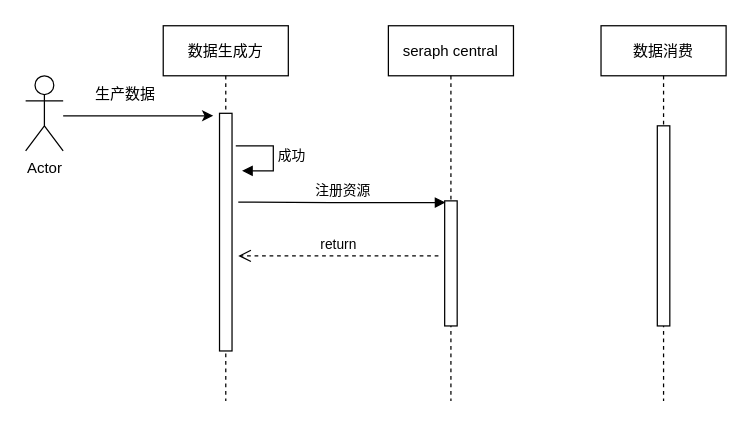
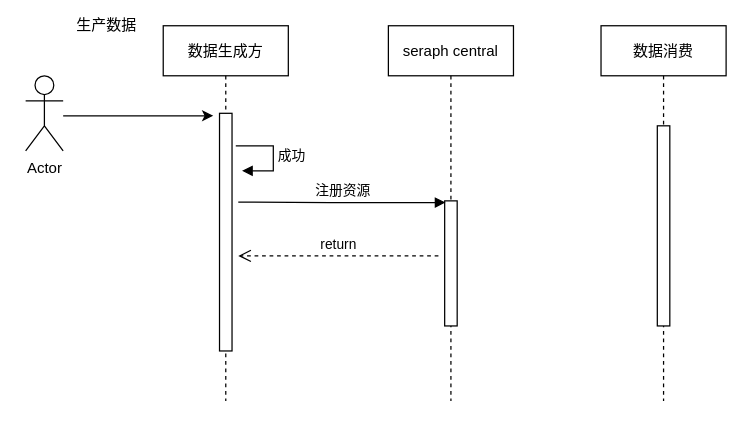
  <mxCell id="0" />
  <mxCell id="1" parent="0" />
  <mxCell id="2" value="数据生成方" style="shape=umlLifeline;perimeter=lifelinePerimeter;container=1;collapsible=0;recursiveResize=0;rounded=0;shadow=0;strokeWidth=1;" parent="1" vertex="1"><mxGeometry x="130" y="20" width="100" height="300" as="geometry" /></mxCell>
  <mxCell id="3" value="" style="points=[];perimeter=orthogonalPerimeter;rounded=0;shadow=0;strokeWidth=1;" parent="2" vertex="1"><mxGeometry x="45" y="70" width="10" height="190" as="geometry" /></mxCell>
  <mxCell id="4" value="seraph central" style="shape=umlLifeline;perimeter=lifelinePerimeter;container=1;collapsible=0;recursiveResize=0;rounded=0;shadow=0;strokeWidth=1;" parent="1" vertex="1"><mxGeometry x="310" y="20" width="100" height="300" as="geometry" /></mxCell>
  <mxCell id="5" value="" style="points=[];perimeter=orthogonalPerimeter;rounded=0;shadow=0;strokeWidth=1;" parent="4" vertex="1"><mxGeometry x="45" y="140" width="10" height="100" as="geometry" /></mxCell>
  <mxCell id="6" value="数据消费" style="shape=umlLifeline;perimeter=lifelinePerimeter;container=1;collapsible=0;recursiveResize=0;rounded=0;shadow=0;strokeWidth=1;" vertex="1" parent="1"><mxGeometry x="480" y="20" width="100" height="300" as="geometry" /></mxCell>
  <mxCell id="7" value="" style="points=[];perimeter=orthogonalPerimeter;rounded=0;shadow=0;strokeWidth=1;" vertex="1" parent="6"><mxGeometry x="45" y="80" width="10" height="160" as="geometry" /></mxCell>
  <mxCell id="8" value="Actor" style="shape=umlActor;verticalLabelPosition=bottom;verticalAlign=top;html=1;outlineConnect=0;" vertex="1" parent="1"><mxGeometry x="20" y="60" width="30" height="60" as="geometry" /></mxCell>
- <mxCell id="9" value="生产数据" style="text;html=1;strokeColor=none;fillColor=none;align=center;verticalAlign=middle;whiteSpace=wrap;rounded=0;" vertex="1" parent="1"><mxGeometry x="70" y="65" width="60" height="20" as="geometry" /></mxCell>
+ <mxCell id="9" value="生产数据" style="text;html=1;strokeColor=none;fillColor=none;align=center;verticalAlign=middle;whiteSpace=wrap;rounded=0;" vertex="1" parent="1"><mxGeometry x="55" y="10" width="60" height="20" as="geometry" /></mxCell>
  <mxCell id="10" value="" style="endArrow=classic;html=1;" edge="1" parent="1"><mxGeometry relative="1" as="geometry"><mxPoint x="50" y="92" as="sourcePoint" /><mxPoint x="170" y="92" as="targetPoint" /></mxGeometry></mxCell>
  <mxCell id="11" value="成功" style="edgeStyle=orthogonalEdgeStyle;html=1;align=left;spacingLeft=2;endArrow=block;rounded=0;entryX=1;entryY=0;" edge="1" parent="1"><mxGeometry relative="1" as="geometry"><mxPoint x="188" y="116" as="sourcePoint" /><Array as="points"><mxPoint x="218" y="116" /></Array><mxPoint x="193" y="136" as="targetPoint" /></mxGeometry></mxCell>
  <mxCell id="12" value="" style="endArrow=block;endFill=1;html=1;edgeStyle=orthogonalEdgeStyle;align=left;verticalAlign=top;entryX=0.067;entryY=0.013;entryDx=0;entryDy=0;entryPerimeter=0;" edge="1" parent="1" target="5"><mxGeometry x="-1" y="-19" relative="1" as="geometry"><mxPoint x="190" y="161" as="sourcePoint" /><mxPoint x="350" y="160" as="targetPoint" /><mxPoint as="offset" /></mxGeometry></mxCell>
  <mxCell id="13" value="注册资源" style="edgeLabel;resizable=0;html=1;align=left;verticalAlign=bottom;" connectable="0" vertex="1" parent="12"><mxGeometry x="-1" relative="1" as="geometry"><mxPoint x="60" y="-1" as="offset" /></mxGeometry></mxCell>
  <mxCell id="14" value="return" style="html=1;verticalAlign=bottom;endArrow=open;dashed=1;endSize=8;" edge="1" parent="1"><mxGeometry relative="1" as="geometry"><mxPoint x="350" y="204" as="sourcePoint" /><mxPoint x="190" y="204" as="targetPoint" /></mxGeometry></mxCell>
